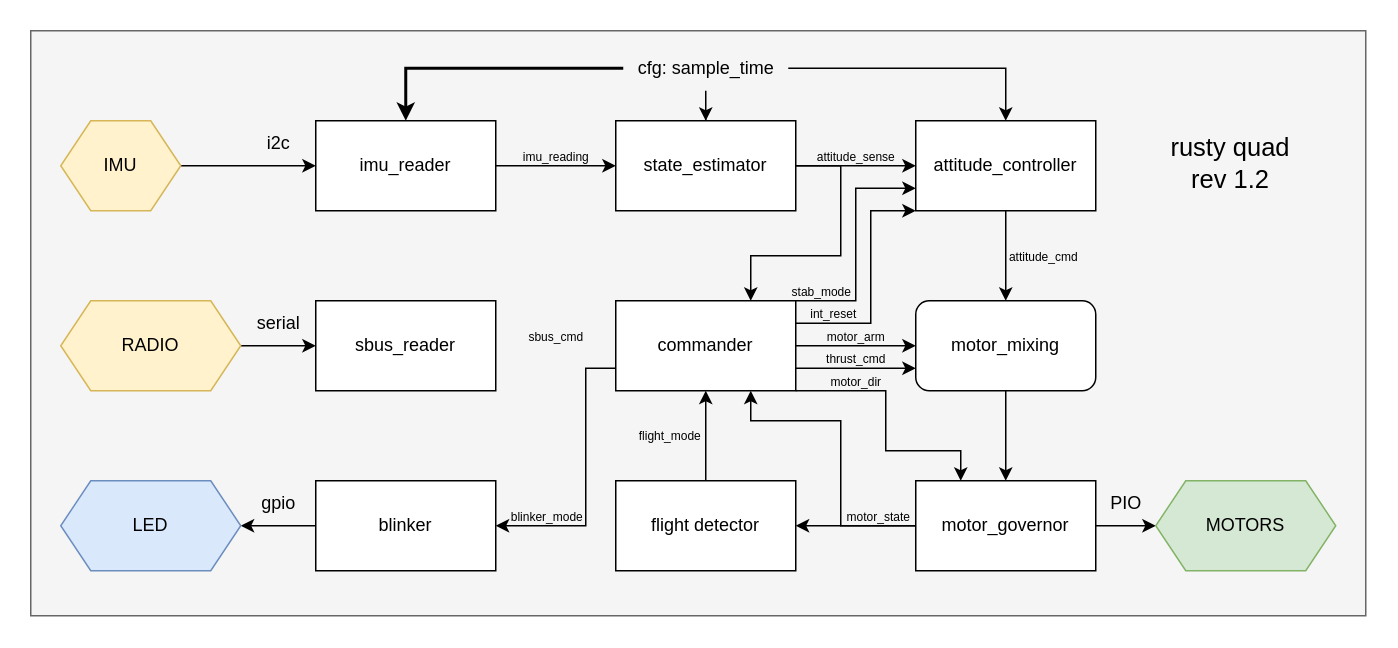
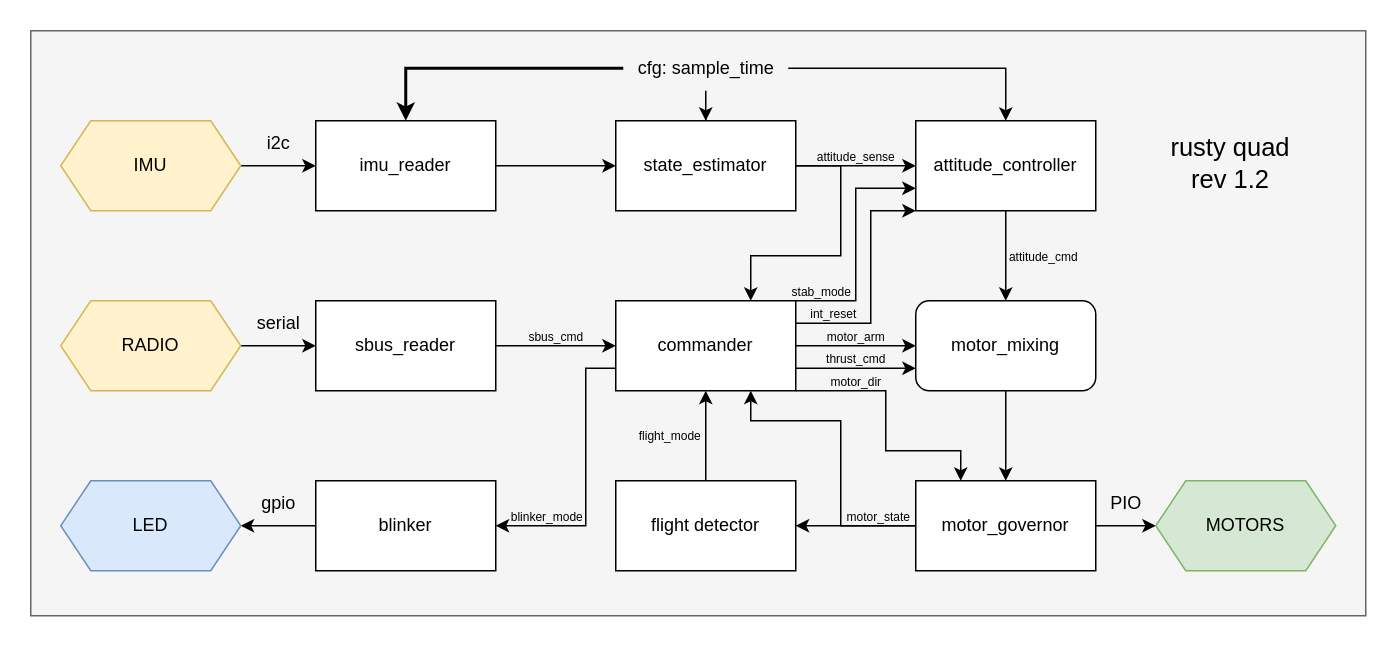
  <mxCell id="0" />
  <mxCell id="1" parent="0" />
  <mxCell id="2" value="" style="rounded=0;whiteSpace=wrap;html=1;fillColor=#f5f5f5;fontColor=#333333;strokeColor=#666666;" vertex="1" parent="1"><mxGeometry x="20" y="20" width="890" height="390" as="geometry" /></mxCell>
  <mxCell id="3" style="edgeStyle=orthogonalEdgeStyle;rounded=0;orthogonalLoop=1;jettySize=auto;html=1;exitX=0.5;exitY=1;exitDx=0;exitDy=0;entryX=0.5;entryY=0;entryDx=0;entryDy=0;" edge="1" parent="1" source="4" target="10"><mxGeometry relative="1" as="geometry" /></mxCell>
  <mxCell id="4" value="motor_mixing" style="whiteSpace=wrap;html=1;rounded=1;" parent="1" vertex="1"><mxGeometry x="610" y="200" width="120" height="60" as="geometry" /></mxCell>
  <mxCell id="5" style="edgeStyle=orthogonalEdgeStyle;rounded=0;orthogonalLoop=1;jettySize=auto;html=1;exitX=0.5;exitY=1;exitDx=0;exitDy=0;entryX=0.5;entryY=0;entryDx=0;entryDy=0;" edge="1" parent="1" source="6" target="4"><mxGeometry relative="1" as="geometry" /></mxCell>
  <mxCell id="6" value="attitude_controller" style="whiteSpace=wrap;html=1;" parent="1" vertex="1"><mxGeometry x="610" y="80" width="120" height="60" as="geometry" /></mxCell>
  <mxCell id="7" style="edgeStyle=orthogonalEdgeStyle;rounded=0;orthogonalLoop=1;jettySize=auto;html=1;exitX=1;exitY=0.5;exitDx=0;exitDy=0;entryX=0;entryY=0.5;entryDx=0;entryDy=0;" edge="1" parent="1" source="10" target="25"><mxGeometry relative="1" as="geometry" /></mxCell>
  <mxCell id="8" style="edgeStyle=orthogonalEdgeStyle;rounded=0;orthogonalLoop=1;jettySize=auto;html=1;exitX=0;exitY=0.5;exitDx=0;exitDy=0;entryX=1;entryY=0.5;entryDx=0;entryDy=0;" edge="1" parent="1" source="10" target="27"><mxGeometry relative="1" as="geometry" /></mxCell>
  <mxCell id="9" style="edgeStyle=orthogonalEdgeStyle;rounded=0;orthogonalLoop=1;jettySize=auto;html=1;exitX=0;exitY=0.5;exitDx=0;exitDy=0;entryX=0.75;entryY=1;entryDx=0;entryDy=0;" edge="1" parent="1" source="10" target="21"><mxGeometry relative="1" as="geometry"><Array as="points"><mxPoint x="560" y="350" /><mxPoint x="560" y="280" /><mxPoint x="500" y="280" /></Array></mxGeometry></mxCell>
  <mxCell id="10" value="motor_governor" style="whiteSpace=wrap;html=1;" parent="1" vertex="1"><mxGeometry x="610" y="320" width="120" height="60" as="geometry" /></mxCell>
  <mxCell id="11" style="edgeStyle=orthogonalEdgeStyle;rounded=0;orthogonalLoop=1;jettySize=auto;html=1;exitX=1;exitY=0.5;exitDx=0;exitDy=0;entryX=0;entryY=0.5;entryDx=0;entryDy=0;" parent="1" source="12" target="24" edge="1"><mxGeometry relative="1" as="geometry"><mxPoint x="380" y="140" as="targetPoint" /></mxGeometry></mxCell>
  <mxCell id="12" value="imu_reader" style="whiteSpace=wrap;html=1;" parent="1" vertex="1"><mxGeometry y="80" width="120" height="60" as="geometry" x="210" /></mxCell>
+ <mxCell id="13" style="edgeStyle=orthogonalEdgeStyle;rounded=0;orthogonalLoop=1;jettySize=auto;html=1;exitX=1;exitY=0.5;exitDx=0;exitDy=0;entryX=0;entryY=0.5;entryDx=0;entryDy=0;" parent="1" source="14" target="21" edge="1"><mxGeometry relative="1" as="geometry" /></mxCell>
  <mxCell id="14" value="sbus_reader" style="whiteSpace=wrap;html=1;" parent="1" vertex="1"><mxGeometry y="200" width="120" height="60" as="geometry" x="210" /></mxCell>
  <mxCell id="15" style="edgeStyle=orthogonalEdgeStyle;rounded=0;orthogonalLoop=1;jettySize=auto;html=1;exitX=1;exitY=0.5;exitDx=0;exitDy=0;entryX=0;entryY=0.5;entryDx=0;entryDy=0;" parent="1" source="21" target="4" edge="1"><mxGeometry relative="1" as="geometry" /></mxCell>
  <mxCell id="16" style="edgeStyle=orthogonalEdgeStyle;rounded=0;orthogonalLoop=1;jettySize=auto;html=1;exitX=0;exitY=0.75;exitDx=0;exitDy=0;entryX=1;entryY=0.5;entryDx=0;entryDy=0;" edge="1" parent="1" source="21" target="29"><mxGeometry relative="1" as="geometry"><Array as="points"><mxPoint x="390" y="245" /><mxPoint x="390" y="350" /></Array></mxGeometry></mxCell>
  <mxCell id="17" style="edgeStyle=orthogonalEdgeStyle;rounded=0;orthogonalLoop=1;jettySize=auto;html=1;exitX=1;exitY=0.25;exitDx=0;exitDy=0;entryX=0;entryY=1;entryDx=0;entryDy=0;" edge="1" parent="1" source="21" target="6"><mxGeometry relative="1" as="geometry"><Array as="points"><mxPoint x="580" y="215" /><mxPoint x="580" y="140" /></Array></mxGeometry></mxCell>
  <mxCell id="18" style="edgeStyle=orthogonalEdgeStyle;rounded=0;orthogonalLoop=1;jettySize=auto;html=1;exitX=1;exitY=0.75;exitDx=0;exitDy=0;entryX=0;entryY=0.75;entryDx=0;entryDy=0;" edge="1" parent="1" source="21" target="4"><mxGeometry relative="1" as="geometry" /></mxCell>
  <mxCell id="19" style="edgeStyle=orthogonalEdgeStyle;rounded=0;orthogonalLoop=1;jettySize=auto;html=1;exitX=1;exitY=0;exitDx=0;exitDy=0;entryX=0;entryY=0.75;entryDx=0;entryDy=0;" edge="1" parent="1" source="21" target="6"><mxGeometry relative="1" as="geometry"><mxPoint x="590" y="140" as="targetPoint" /><Array as="points"><mxPoint x="570" y="200" /><mxPoint x="570" y="125" /></Array></mxGeometry></mxCell>
  <mxCell id="20" style="edgeStyle=orthogonalEdgeStyle;rounded=0;orthogonalLoop=1;jettySize=auto;html=1;exitX=1;exitY=1;exitDx=0;exitDy=0;entryX=0.25;entryY=0;entryDx=0;entryDy=0;" edge="1" parent="1" source="21" target="10"><mxGeometry relative="1" as="geometry"><Array as="points"><mxPoint x="590" y="260" /><mxPoint x="590" y="300" /><mxPoint x="640" y="300" /></Array></mxGeometry></mxCell>
  <mxCell id="21" value="commander" style="whiteSpace=wrap;html=1;" parent="1" vertex="1"><mxGeometry x="410" y="200" width="120" height="60" as="geometry" /></mxCell>
  <mxCell id="22" style="edgeStyle=orthogonalEdgeStyle;rounded=0;orthogonalLoop=1;jettySize=auto;html=1;exitX=1;exitY=0.5;exitDx=0;exitDy=0;" edge="1" parent="1" source="24"><mxGeometry relative="1" as="geometry"><mxPoint x="610" y="110" as="targetPoint" /></mxGeometry></mxCell>
  <mxCell id="23" style="edgeStyle=orthogonalEdgeStyle;rounded=0;orthogonalLoop=1;jettySize=auto;html=1;exitX=1;exitY=0.5;exitDx=0;exitDy=0;entryX=0.75;entryY=0;entryDx=0;entryDy=0;" edge="1" parent="1" source="24" target="21"><mxGeometry relative="1" as="geometry"><Array as="points"><mxPoint x="560" y="110" /><mxPoint x="560" y="170" /><mxPoint x="500" y="170" /></Array></mxGeometry></mxCell>
  <mxCell id="24" value="state_estimator" style="whiteSpace=wrap;html=1;" vertex="1" parent="1"><mxGeometry x="410" y="80" width="120" height="60" as="geometry" /></mxCell>
  <mxCell id="25" value="MOTORS" style="shape=hexagon;perimeter=hexagonPerimeter2;whiteSpace=wrap;html=1;fixedSize=1;fillColor=#d5e8d4;strokeColor=#82b366;" vertex="1" parent="1"><mxGeometry x="770" y="320" width="120" height="60" as="geometry" /></mxCell>
  <mxCell id="26" style="edgeStyle=orthogonalEdgeStyle;rounded=0;orthogonalLoop=1;jettySize=auto;html=1;exitX=0.5;exitY=0;exitDx=0;exitDy=0;entryX=0.5;entryY=1;entryDx=0;entryDy=0;" edge="1" parent="1" source="27" target="21"><mxGeometry relative="1" as="geometry" /></mxCell>
  <mxCell id="27" value="flight detector" style="whiteSpace=wrap;html=1;" vertex="1" parent="1"><mxGeometry x="410" y="320" width="120" height="60" as="geometry" /></mxCell>
  <mxCell id="28" style="edgeStyle=orthogonalEdgeStyle;rounded=0;orthogonalLoop=1;jettySize=auto;html=1;exitX=0;exitY=0.5;exitDx=0;exitDy=0;entryX=1;entryY=0.5;entryDx=0;entryDy=0;" edge="1" parent="1" source="29" target="36"><mxGeometry relative="1" as="geometry" /></mxCell>
  <mxCell id="29" value="blinker" style="whiteSpace=wrap;html=1;" vertex="1" parent="1"><mxGeometry y="320" width="120" height="60" as="geometry" x="210" /></mxCell>
  <mxCell id="30" style="edgeStyle=orthogonalEdgeStyle;rounded=0;orthogonalLoop=1;jettySize=auto;html=1;exitX=1;exitY=0.5;exitDx=0;exitDy=0;entryX=0;entryY=0.5;entryDx=0;entryDy=0;" edge="1" parent="1" source="31" target="12"><mxGeometry relative="1" as="geometry" /></mxCell>
- <mxCell id="31" value="IMU" style="shape=hexagon;perimeter=hexagonPerimeter2;whiteSpace=wrap;html=1;fixedSize=1;fillColor=#fff2cc;strokeColor=#d6b656;" vertex="1" parent="1"><mxGeometry x="40" y="80" width="80" height="60" as="geometry" /></mxCell>
+ <mxCell id="31" value="IMU" style="shape=hexagon;perimeter=hexagonPerimeter2;whiteSpace=wrap;html=1;fixedSize=1;fillColor=#fff2cc;strokeColor=#d6b656;" vertex="1" parent="1"><mxGeometry x="40" y="80" width="120" height="60" as="geometry" /></mxCell>
  <mxCell id="32" style="edgeStyle=orthogonalEdgeStyle;rounded=0;orthogonalLoop=1;jettySize=auto;html=1;exitX=1;exitY=0.5;exitDx=0;exitDy=0;entryX=0;entryY=0.5;entryDx=0;entryDy=0;" edge="1" parent="1" source="33" target="14"><mxGeometry relative="1" as="geometry" /></mxCell>
  <mxCell id="33" value="RADIO" style="shape=hexagon;perimeter=hexagonPerimeter2;whiteSpace=wrap;html=1;fixedSize=1;fillColor=#fff2cc;strokeColor=#d6b656;" vertex="1" parent="1"><mxGeometry x="40" y="200" width="120" height="60" as="geometry" /></mxCell>
  <mxCell id="34" value="serial" style="text;html=1;align=center;verticalAlign=middle;resizable=0;points=[];autosize=1;strokeColor=none;fillColor=none;" vertex="1" parent="1"><mxGeometry x="160" y="200" width="50" height="30" as="geometry" /></mxCell>
  <mxCell id="35" value="i2c" style="text;html=1;align=center;verticalAlign=middle;resizable=0;points=[];autosize=1;strokeColor=none;fillColor=none;" vertex="1" parent="1"><mxGeometry x="165" y="80" width="40" height="30" as="geometry" /></mxCell>
  <mxCell id="36" value="LED" style="shape=hexagon;perimeter=hexagonPerimeter2;whiteSpace=wrap;html=1;fixedSize=1;fillColor=#dae8fc;strokeColor=#6c8ebf;" vertex="1" parent="1"><mxGeometry x="40" y="320" width="120" height="60" as="geometry" /></mxCell>
  <mxCell id="37" value="PIO" style="text;html=1;align=center;verticalAlign=middle;resizable=0;points=[];autosize=1;strokeColor=none;fillColor=none;" vertex="1" parent="1"><mxGeometry x="730" y="320" width="40" height="30" as="geometry" /></mxCell>
- <mxCell id="38" value="&lt;font style=&quot;font-size: 8px;&quot;&gt;imu_reading&lt;/font&gt;" style="text;html=1;align=center;verticalAlign=middle;resizable=0;points=[];autosize=1;strokeColor=none;fillColor=none;" vertex="1" parent="1"><mxGeometry x="335" y="88" width="70" height="30" as="geometry" /></mxCell>
  <mxCell id="39" value="&lt;font style=&quot;font-size: 8px;&quot;&gt;attitude_sense&lt;/font&gt;" style="text;html=1;align=center;verticalAlign=middle;resizable=0;points=[];autosize=1;strokeColor=none;fillColor=none;" vertex="1" parent="1"><mxGeometry x="530" y="88" width="80" height="30" as="geometry" /></mxCell>
  <mxCell id="40" value="&lt;font style=&quot;font-size: 8px;&quot;&gt;motor_state&lt;br&gt;&lt;/font&gt;" style="text;html=1;align=center;verticalAlign=middle;resizable=0;points=[];autosize=1;strokeColor=none;fillColor=none;" vertex="1" parent="1"><mxGeometry x="550" y="328" width="70" height="30" as="geometry" /></mxCell>
  <mxCell id="41" value="&lt;font style=&quot;font-size: 8px;&quot;&gt;motor_arm&lt;br&gt;&lt;/font&gt;" style="text;html=1;align=center;verticalAlign=middle;resizable=0;points=[];autosize=1;strokeColor=none;fillColor=none;" vertex="1" parent="1"><mxGeometry x="540" y="208" width="60" height="30" as="geometry" /></mxCell>
  <mxCell id="42" value="&lt;font style=&quot;font-size: 8px;&quot;&gt;thrust_cmd&lt;br&gt;&lt;/font&gt;" style="text;html=1;align=center;verticalAlign=middle;resizable=0;points=[];autosize=1;strokeColor=none;fillColor=none;" vertex="1" parent="1"><mxGeometry x="540" y="223" width="60" height="30" as="geometry" /></mxCell>
  <mxCell id="43" value="&lt;font style=&quot;font-size: 8px;&quot;&gt;motor_dir&lt;br&gt;&lt;/font&gt;" style="text;html=1;align=center;verticalAlign=middle;resizable=0;points=[];autosize=1;strokeColor=none;fillColor=none;" vertex="1" parent="1"><mxGeometry x="540" y="238" width="60" height="30" as="geometry" /></mxCell>
  <mxCell id="44" value="&lt;font style=&quot;font-size: 8px;&quot;&gt;blinker_mode&lt;br&gt;&lt;/font&gt;" style="text;html=1;align=center;verticalAlign=middle;resizable=0;points=[];autosize=1;strokeColor=none;fillColor=none;" vertex="1" parent="1"><mxGeometry x="329" y="328" width="70" height="30" as="geometry" /></mxCell>
  <mxCell id="45" value="&lt;font style=&quot;font-size: 8px;&quot;&gt;int_reset&lt;br&gt;&lt;/font&gt;" style="text;html=1;align=center;verticalAlign=middle;resizable=0;points=[];autosize=1;strokeColor=none;fillColor=none;" vertex="1" parent="1"><mxGeometry x="530" y="193" width="50" height="30" as="geometry" /></mxCell>
  <mxCell id="46" value="&lt;font style=&quot;font-size: 8px;&quot;&gt;stab_mode&lt;br&gt;&lt;/font&gt;" style="text;html=1;align=center;verticalAlign=middle;resizable=0;points=[];autosize=1;strokeColor=none;fillColor=none;" vertex="1" parent="1"><mxGeometry x="517" y="178" width="60" height="30" as="geometry" /></mxCell>
  <mxCell id="47" value="&lt;font style=&quot;font-size: 8px;&quot;&gt;attitude_cmd&lt;/font&gt;" style="text;html=1;align=center;verticalAlign=middle;resizable=0;points=[];autosize=1;strokeColor=none;fillColor=none;" vertex="1" parent="1"><mxGeometry x="660" y="155" width="70" height="30" as="geometry" /></mxCell>
  <mxCell id="48" value="gpio" style="text;html=1;align=center;verticalAlign=middle;resizable=0;points=[];autosize=1;strokeColor=none;fillColor=none;" vertex="1" parent="1"><mxGeometry x="160" y="320" width="50" height="30" as="geometry" /></mxCell>
  <mxCell id="49" value="&lt;font style=&quot;font-size: 8px;&quot;&gt;sbus_cmd&lt;br&gt;&lt;/font&gt;" style="text;html=1;align=center;verticalAlign=middle;resizable=0;points=[];autosize=1;strokeColor=none;fillColor=none;" vertex="1" parent="1"><mxGeometry x="340" y="208" width="60" height="30" as="geometry" /></mxCell>
  <mxCell id="50" value="&lt;font style=&quot;font-size: 8px;&quot;&gt;flight_mode&lt;br&gt;&lt;/font&gt;" style="text;html=1;align=center;verticalAlign=middle;resizable=0;points=[];autosize=1;strokeColor=none;fillColor=none;" vertex="1" parent="1"><mxGeometry x="416" y="274" width="60" height="30" as="geometry" /></mxCell>
  <mxCell id="51" style="edgeStyle=orthogonalEdgeStyle;rounded=0;orthogonalLoop=1;jettySize=auto;html=1;entryX=0.5;entryY=0;entryDx=0;entryDy=0;strokeWidth=2;" edge="1" parent="1" source="54" target="12"><mxGeometry relative="1" as="geometry" /></mxCell>
  <mxCell id="52" value="" style="edgeStyle=orthogonalEdgeStyle;rounded=0;orthogonalLoop=1;jettySize=auto;html=1;" edge="1" parent="1" source="54" target="24"><mxGeometry relative="1" as="geometry" /></mxCell>
  <mxCell id="53" value="" style="edgeStyle=orthogonalEdgeStyle;rounded=0;orthogonalLoop=1;jettySize=auto;html=1;" edge="1" parent="1" source="54" target="6"><mxGeometry relative="1" as="geometry" /></mxCell>
  <mxCell id="54" value="&lt;font style=&quot;font-size: 12px;&quot;&gt;cfg: sample_time&lt;/font&gt;" style="text;html=1;align=center;verticalAlign=middle;resizable=0;points=[];autosize=1;strokeColor=none;fillColor=none;" vertex="1" parent="1"><mxGeometry x="415" y="30" width="110" height="30" as="geometry" /></mxCell>
  <mxCell id="55" value="&lt;font style=&quot;font-size: 17px;&quot;&gt;rusty quad&lt;br&gt;rev 1.2&lt;/font&gt;" style="text;html=1;strokeColor=none;fillColor=none;align=center;verticalAlign=middle;whiteSpace=wrap;rounded=0;" vertex="1" parent="1"><mxGeometry x="760" y="80" width="120" height="58" as="geometry" /></mxCell>
